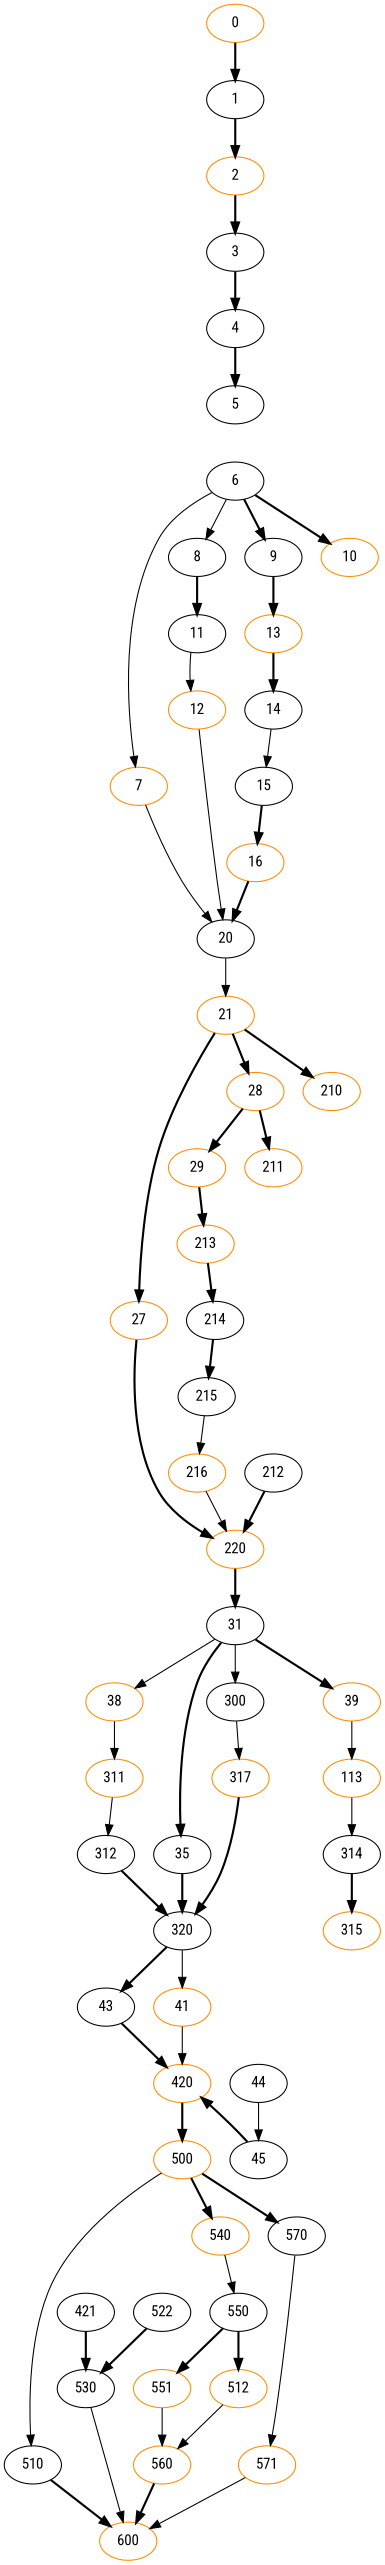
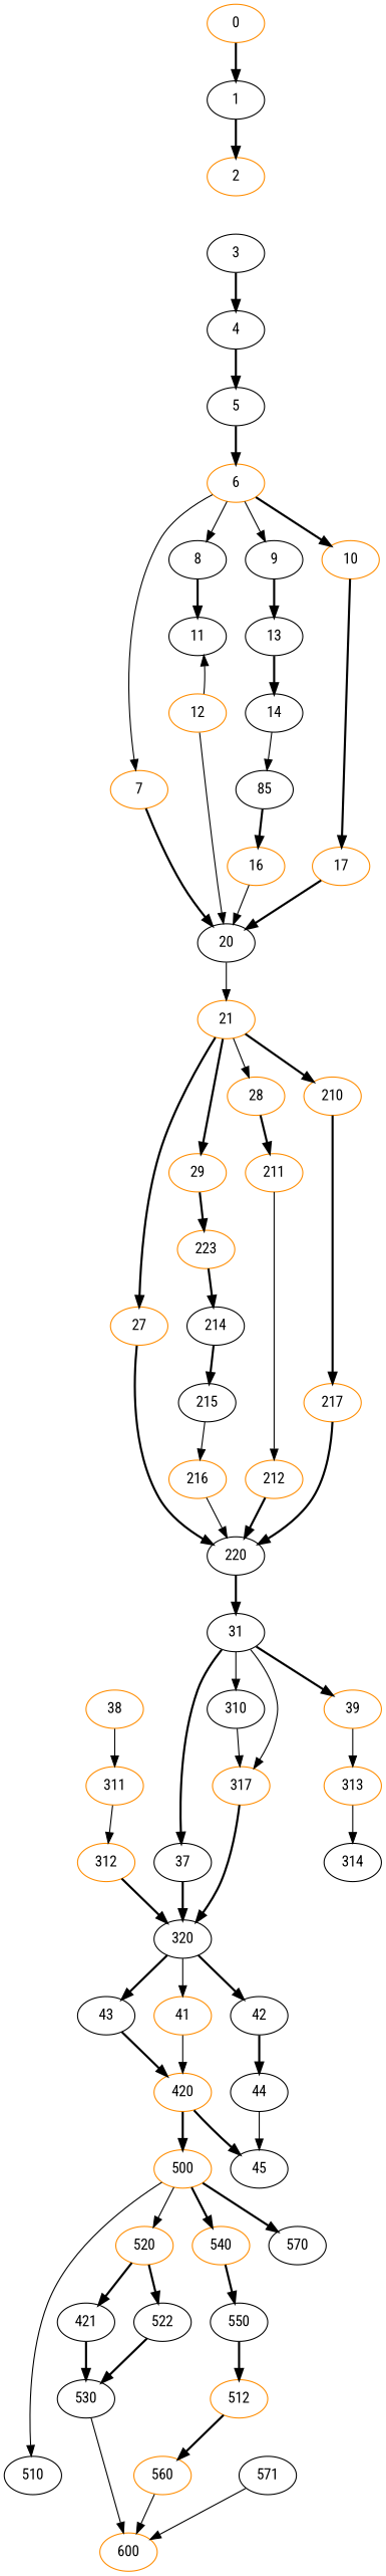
  digraph {
    fontname="Roboto Condensed"
    node [color=black fontname="Roboto Condensed"]
    edge [fontname="Roboto Condensed" style=bold]
    0 [color=darkorange]
    1
    2 [color=darkorange]
    3
    4
    5
-   6
+   6 [color=darkorange]
    7 [color=darkorange]
    8
    9
    10 [color=darkorange]
    20
    11
-   13 [color=darkorange]
+   13
+   17 [color=darkorange]
    21 [color=darkorange]
    12 [color=darkorange]
    14
    27 [color=darkorange]
    28 [color=darkorange]
    29 [color=darkorange]
    210 [color=darkorange]
-   15
+   15 [label=85]
    16 [color=darkorange]
-   220 [color=darkorange]
+   220
    211 [color=darkorange]
-   213 [color=darkorange]
+   213 [color=darkorange label=223]
+   217 [color=darkorange]
    31
-   212
+   212 [color=darkorange]
    214
-   37 [label=35]
+   37
    38 [color=darkorange]
    39 [color=darkorange]
-   310 [label=300]
+   310
    215
    216 [color=darkorange]
    320
    311 [color=darkorange]
-   313 [color=darkorange label=113]
+   313 [color=darkorange]
    317 [color=darkorange]
    41 [color=darkorange]
+   42
    43
-   312
+   312 [color=darkorange]
    314
    420 [color=darkorange]
    44
-   315 [color=darkorange]
    500 [color=darkorange]
    45
    510
+   520 [color=darkorange]
    540 [color=darkorange]
    570
    600 [color=darkorange]
    n57 [label=421]
    522
    550
-   571 [color=darkorange]
+   571
    530
-   551 [color=darkorange]
    n63 [color=darkorange label=512]
    560 [color=darkorange]
    0 -> 1
    1 -> 2
-   2 -> 3
    3 -> 4
    4 -> 5
+   5 -> 6
    6 -> 7 [style=solid]
    6 -> 8 [style=solid]
-   6 -> 9
+   6 -> 9 [style=solid]
    6 -> 10
-   7 -> 20 [style=solid]
+   7 -> 20
    8 -> 11
    9 -> 13
+   10 -> 17
    20 -> 21 [style=solid]
-   11 -> 12 [style=solid]
+   12 -> 11 [style=solid]
    13 -> 14
+   17 -> 20
    21 -> 27
-   21 -> 28
-   28 -> 29
+   21 -> 28 [style=solid]
+   21 -> 29
    21 -> 210
    12 -> 20 [style=solid]
    14 -> 15 [style=solid]
    27 -> 220
    28 -> 211
    29 -> 213
+   210 -> 217
    15 -> 16
-   16 -> 20
+   16 -> 20 [style=solid]
    220 -> 31
+   211 -> 212 [style=solid]
    213 -> 214
+   217 -> 220
    31 -> 37
-   31 -> 38 [style=solid]
+   31 -> 317 [style=solid]
    31 -> 39
    31 -> 310 [style=solid]
    212 -> 220
    214 -> 215
    37 -> 320
    38 -> 311 [style=solid]
    39 -> 313 [style=solid]
    310 -> 317 [style=solid]
    215 -> 216 [style=solid]
    216 -> 220 [style=solid]
    320 -> 41 [style=solid]
+   320 -> 42
    320 -> 43
    311 -> 312 [style=solid]
    313 -> 314 [style=solid]
    317 -> 320
    41 -> 420 [style=solid]
+   42 -> 44
    43 -> 420
    312 -> 320
-   314 -> 315
    420 -> 500
    44 -> 45 [style=solid]
    500 -> 510 [style=solid]
+   500 -> 520 [style=solid]
    500 -> 540
    500 -> 570
-   45 -> 420
-   510 -> 600
-   540 -> 550 [style=solid]
-   570 -> 571 [style=solid]
+   420 -> 45
+   520 -> n57
+   520 -> 522
+   540 -> 550
    n57 -> 530
    522 -> 530
-   550 -> 551
    550 -> n63
    571 -> 600 [style=solid]
    530 -> 600 [style=solid]
-   551 -> 560 [style=solid]
-   n63 -> 560 [style=solid]
-   560 -> 600
+   n63 -> 560
+   560 -> 600 [style=solid]
  }
